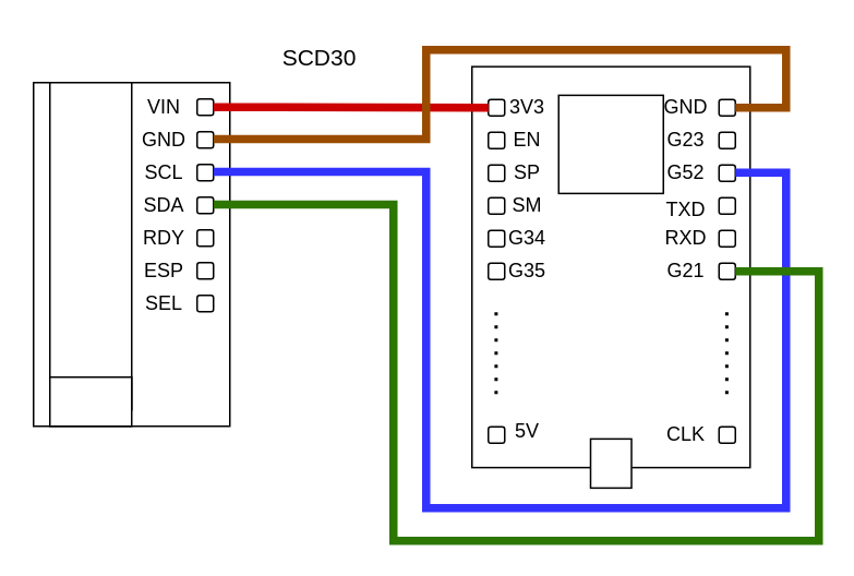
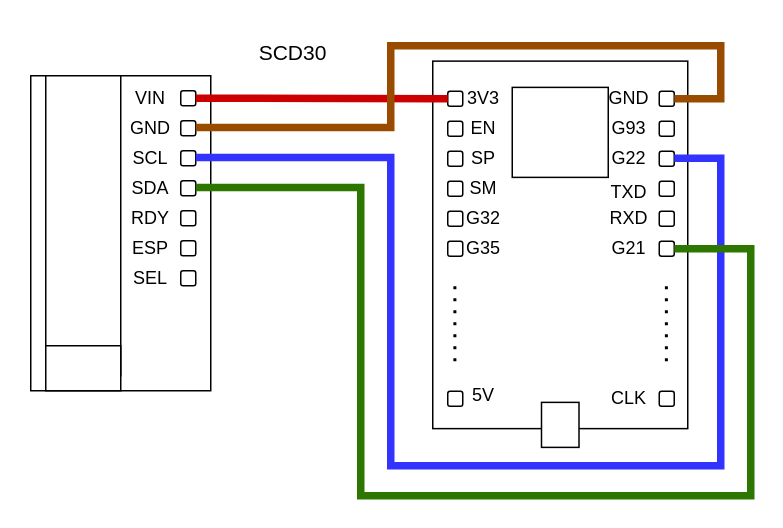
  <mxCell id="0" />
  <mxCell id="1" parent="0" />
  <mxCell id="2" value="" style="rounded=0;whiteSpace=wrap;html=1;" vertex="1" parent="1"><mxGeometry x="20" y="50" width="120" height="210" as="geometry" /></mxCell>
  <mxCell id="3" value="" style="rounded=0;whiteSpace=wrap;html=1;" vertex="1" parent="1"><mxGeometry x="30" y="50" width="50" height="200" as="geometry" /></mxCell>
  <mxCell id="4" value="" style="rounded=0;whiteSpace=wrap;html=1;" vertex="1" parent="1"><mxGeometry x="30" y="230" width="50" height="30" as="geometry" /></mxCell>
  <mxCell id="5" value="" style="rounded=1;whiteSpace=wrap;html=1;" vertex="1" parent="1"><mxGeometry x="120" y="60" width="10" height="10" as="geometry" /></mxCell>
  <mxCell id="6" value="" style="rounded=1;whiteSpace=wrap;html=1;" vertex="1" parent="1"><mxGeometry x="120" y="80" width="10" height="10" as="geometry" /></mxCell>
  <mxCell id="7" value="" style="rounded=1;whiteSpace=wrap;html=1;" vertex="1" parent="1"><mxGeometry x="120" y="100" width="10" height="10" as="geometry" /></mxCell>
  <mxCell id="8" value="" style="rounded=1;whiteSpace=wrap;html=1;" vertex="1" parent="1"><mxGeometry x="120" y="120" width="10" height="10" as="geometry" /></mxCell>
  <mxCell id="9" value="" style="rounded=1;whiteSpace=wrap;html=1;" vertex="1" parent="1"><mxGeometry x="120" y="140" width="10" height="10" as="geometry" /></mxCell>
  <mxCell id="10" value="" style="rounded=1;whiteSpace=wrap;html=1;" vertex="1" parent="1"><mxGeometry x="120" y="160" width="10" height="10" as="geometry" /></mxCell>
  <mxCell id="11" value="" style="rounded=1;whiteSpace=wrap;html=1;" vertex="1" parent="1"><mxGeometry x="120" y="180" width="10" height="10" as="geometry" /></mxCell>
  <mxCell id="12" value="VIN" style="text;html=1;strokeColor=none;fillColor=none;align=center;verticalAlign=middle;whiteSpace=wrap;rounded=0;" vertex="1" parent="1"><mxGeometry x="90" y="60" width="20" height="10" as="geometry" /></mxCell>
  <mxCell id="13" value="GND" style="text;html=1;strokeColor=none;fillColor=none;align=center;verticalAlign=middle;whiteSpace=wrap;rounded=0;" vertex="1" parent="1"><mxGeometry x="90" y="80" width="20" height="10" as="geometry" /></mxCell>
  <mxCell id="14" value="SCL" style="text;html=1;strokeColor=none;fillColor=none;align=center;verticalAlign=middle;whiteSpace=wrap;rounded=0;" vertex="1" parent="1"><mxGeometry x="90" y="100" width="20" height="10" as="geometry" /></mxCell>
  <mxCell id="15" value="SDA" style="text;html=1;strokeColor=none;fillColor=none;align=center;verticalAlign=middle;whiteSpace=wrap;rounded=0;" vertex="1" parent="1"><mxGeometry x="90" y="120" width="20" height="10" as="geometry" /></mxCell>
  <mxCell id="16" value="RDY" style="text;html=1;strokeColor=none;fillColor=none;align=center;verticalAlign=middle;whiteSpace=wrap;rounded=0;" vertex="1" parent="1"><mxGeometry x="90" y="140" width="20" height="10" as="geometry" /></mxCell>
  <mxCell id="17" value="ESP" style="text;html=1;strokeColor=none;fillColor=none;align=center;verticalAlign=middle;whiteSpace=wrap;rounded=0;" vertex="1" parent="1"><mxGeometry x="90" y="160" width="20" height="10" as="geometry" /></mxCell>
  <mxCell id="18" value="SEL" style="text;html=1;strokeColor=none;fillColor=none;align=center;verticalAlign=middle;whiteSpace=wrap;rounded=0;" vertex="1" parent="1"><mxGeometry x="90" y="180" width="20" height="10" as="geometry" /></mxCell>
  <mxCell id="19" value="" style="rounded=0;whiteSpace=wrap;html=1;" vertex="1" parent="1"><mxGeometry x="288" y="40.25" width="170" height="245" as="geometry" /></mxCell>
  <mxCell id="20" value="&lt;font style=&quot;font-size: 14px&quot;&gt;SCD30&lt;/font&gt;" style="text;html=1;strokeColor=none;fillColor=none;align=center;verticalAlign=middle;whiteSpace=wrap;rounded=0;" vertex="1" parent="1"><mxGeometry x="165" y="20" width="60" height="30" as="geometry" /></mxCell>
  <mxCell id="21" value="" style="rounded=0;whiteSpace=wrap;html=1;" vertex="1" parent="1"><mxGeometry x="341" y="57.75" width="64" height="60" as="geometry" /></mxCell>
  <mxCell id="22" value="" style="rounded=1;whiteSpace=wrap;html=1;" vertex="1" parent="1"><mxGeometry x="298" y="60.25" width="10" height="10" as="geometry" /></mxCell>
  <mxCell id="23" value="" style="rounded=1;whiteSpace=wrap;html=1;" vertex="1" parent="1"><mxGeometry x="298" y="100.25" width="10" height="10" as="geometry" /></mxCell>
  <mxCell id="24" value="" style="rounded=1;whiteSpace=wrap;html=1;" vertex="1" parent="1"><mxGeometry x="298" y="80.25" width="10" height="10" as="geometry" /></mxCell>
  <mxCell id="25" value="" style="rounded=1;whiteSpace=wrap;html=1;" vertex="1" parent="1"><mxGeometry x="298" y="120.25" width="10" height="10" as="geometry" /></mxCell>
  <mxCell id="26" value="" style="rounded=1;whiteSpace=wrap;html=1;" vertex="1" parent="1"><mxGeometry x="298" y="160.25" width="10" height="10" as="geometry" /></mxCell>
  <mxCell id="27" value="" style="rounded=1;whiteSpace=wrap;html=1;" vertex="1" parent="1"><mxGeometry x="298" y="140.25" width="10" height="10" as="geometry" /></mxCell>
  <mxCell id="28" value="" style="rounded=1;whiteSpace=wrap;html=1;" vertex="1" parent="1"><mxGeometry x="298" y="260.25" width="10" height="10" as="geometry" /></mxCell>
  <mxCell id="29" value="" style="endArrow=none;dashed=1;html=1;dashPattern=1 3;strokeWidth=2;fontSize=14;" edge="1" parent="1"><mxGeometry width="50" height="50" relative="1" as="geometry"><mxPoint x="302.76" y="240.25" as="sourcePoint" /><mxPoint x="302.76" y="190.25" as="targetPoint" /></mxGeometry></mxCell>
  <mxCell id="30" value="" style="rounded=1;whiteSpace=wrap;html=1;" vertex="1" parent="1"><mxGeometry x="439" y="60.25" width="10" height="10" as="geometry" /></mxCell>
  <mxCell id="31" value="" style="rounded=1;whiteSpace=wrap;html=1;" vertex="1" parent="1"><mxGeometry x="439" y="100.25" width="10" height="10" as="geometry" /></mxCell>
  <mxCell id="32" value="" style="rounded=1;whiteSpace=wrap;html=1;" vertex="1" parent="1"><mxGeometry x="439" y="80.25" width="10" height="10" as="geometry" /></mxCell>
  <mxCell id="33" value="" style="rounded=1;whiteSpace=wrap;html=1;" vertex="1" parent="1"><mxGeometry x="439" y="120.25" width="10" height="10" as="geometry" /></mxCell>
  <mxCell id="34" value="" style="rounded=1;whiteSpace=wrap;html=1;" vertex="1" parent="1"><mxGeometry x="439" y="160.25" width="10" height="10" as="geometry" /></mxCell>
  <mxCell id="35" value="" style="rounded=1;whiteSpace=wrap;html=1;" vertex="1" parent="1"><mxGeometry x="439" y="140.25" width="10" height="10" as="geometry" /></mxCell>
  <mxCell id="36" value="" style="rounded=1;whiteSpace=wrap;html=1;" vertex="1" parent="1"><mxGeometry x="439" y="260.25" width="10" height="10" as="geometry" /></mxCell>
  <mxCell id="37" value="" style="endArrow=none;dashed=1;html=1;dashPattern=1 3;strokeWidth=2;fontSize=14;" edge="1" parent="1"><mxGeometry width="50" height="50" relative="1" as="geometry"><mxPoint x="443.76" y="240.25" as="sourcePoint" /><mxPoint x="443.76" y="190.25" as="targetPoint" /></mxGeometry></mxCell>
  <mxCell id="38" value="" style="rounded=0;whiteSpace=wrap;html=1;" vertex="1" parent="1"><mxGeometry x="360.5" y="267.75" width="25" height="30" as="geometry" /></mxCell>
  <mxCell id="39" value="3V3" style="text;html=1;strokeColor=none;fillColor=none;align=center;verticalAlign=middle;whiteSpace=wrap;rounded=0;" vertex="1" parent="1"><mxGeometry x="312" y="60.25" width="20" height="10" as="geometry" /></mxCell>
  <mxCell id="40" value="GND" style="text;html=1;strokeColor=none;fillColor=none;align=center;verticalAlign=middle;whiteSpace=wrap;rounded=0;" vertex="1" parent="1"><mxGeometry x="409" y="60.25" width="20" height="10" as="geometry" /></mxCell>
- <mxCell id="41" value="G23" style="text;html=1;strokeColor=none;fillColor=none;align=center;verticalAlign=middle;whiteSpace=wrap;rounded=0;" vertex="1" parent="1"><mxGeometry x="409" y="80.25" width="20" height="10" as="geometry" /></mxCell>
- <mxCell id="42" value="G52" style="text;html=1;strokeColor=none;fillColor=none;align=center;verticalAlign=middle;whiteSpace=wrap;rounded=0;" vertex="1" parent="1"><mxGeometry x="409" y="100.25" width="20" height="10" as="geometry" /></mxCell>
+ <mxCell id="41" value="G93" style="text;html=1;strokeColor=none;fillColor=none;align=center;verticalAlign=middle;whiteSpace=wrap;rounded=0;" vertex="1" parent="1"><mxGeometry x="409" y="80.25" width="20" height="10" as="geometry" /></mxCell>
+ <mxCell id="42" value="G22" style="text;html=1;strokeColor=none;fillColor=none;align=center;verticalAlign=middle;whiteSpace=wrap;rounded=0;" vertex="1" parent="1"><mxGeometry x="409" y="100.25" width="20" height="10" as="geometry" /></mxCell>
  <mxCell id="43" value="TXD" style="text;html=1;strokeColor=none;fillColor=none;align=center;verticalAlign=middle;whiteSpace=wrap;rounded=0;" vertex="1" parent="1"><mxGeometry x="409" y="122.75" width="20" height="10" as="geometry" /></mxCell>
  <mxCell id="44" value="RXD" style="text;html=1;strokeColor=none;fillColor=none;align=center;verticalAlign=middle;whiteSpace=wrap;rounded=0;" vertex="1" parent="1"><mxGeometry x="409" y="140.25" width="20" height="10" as="geometry" /></mxCell>
  <mxCell id="45" value="G21" style="text;html=1;strokeColor=none;fillColor=none;align=center;verticalAlign=middle;whiteSpace=wrap;rounded=0;" vertex="1" parent="1"><mxGeometry x="409" y="160.25" width="20" height="10" as="geometry" /></mxCell>
  <mxCell id="46" value="EN" style="text;html=1;strokeColor=none;fillColor=none;align=center;verticalAlign=middle;whiteSpace=wrap;rounded=0;" vertex="1" parent="1"><mxGeometry x="312" y="80.25" width="20" height="10" as="geometry" /></mxCell>
  <mxCell id="47" value="SP" style="text;html=1;strokeColor=none;fillColor=none;align=center;verticalAlign=middle;whiteSpace=wrap;rounded=0;" vertex="1" parent="1"><mxGeometry x="312" y="100.25" width="20" height="10" as="geometry" /></mxCell>
  <mxCell id="48" value="SM" style="text;html=1;strokeColor=none;fillColor=none;align=center;verticalAlign=middle;whiteSpace=wrap;rounded=0;" vertex="1" parent="1"><mxGeometry x="312" y="120.25" width="20" height="10" as="geometry" /></mxCell>
- <mxCell id="49" value="G34" style="text;html=1;strokeColor=none;fillColor=none;align=center;verticalAlign=middle;whiteSpace=wrap;rounded=0;" vertex="1" parent="1"><mxGeometry x="312" y="140.25" width="20" height="10" as="geometry" /></mxCell>
+ <mxCell id="49" value="G32" style="text;html=1;strokeColor=none;fillColor=none;align=center;verticalAlign=middle;whiteSpace=wrap;rounded=0;" vertex="1" parent="1"><mxGeometry x="312" y="140.25" width="20" height="10" as="geometry" /></mxCell>
  <mxCell id="50" value="G35" style="text;html=1;strokeColor=none;fillColor=none;align=center;verticalAlign=middle;whiteSpace=wrap;rounded=0;" vertex="1" parent="1"><mxGeometry x="312" y="160.25" width="20" height="10" as="geometry" /></mxCell>
  <mxCell id="51" value="CLK" style="text;html=1;strokeColor=none;fillColor=none;align=center;verticalAlign=middle;whiteSpace=wrap;rounded=0;" vertex="1" parent="1"><mxGeometry x="409" y="260.25" width="20" height="10" as="geometry" /></mxCell>
  <mxCell id="52" value="5V" style="text;html=1;strokeColor=none;fillColor=none;align=center;verticalAlign=middle;whiteSpace=wrap;rounded=0;" vertex="1" parent="1"><mxGeometry x="312" y="257.75" width="20" height="10" as="geometry" /></mxCell>
  <mxCell id="53" value="" style="endArrow=none;html=1;fontSize=14;strokeWidth=5;strokeColor=#CC0000;entryX=0;entryY=0.5;entryDx=0;entryDy=0;" edge="1" parent="1" target="22"><mxGeometry width="50" height="50" relative="1" as="geometry"><mxPoint x="130" y="65" as="sourcePoint" /><mxPoint x="280" y="65" as="targetPoint" /></mxGeometry></mxCell>
  <mxCell id="54" value="" style="endArrow=none;html=1;fontSize=14;strokeWidth=5;strokeColor=#994C00;edgeStyle=orthogonalEdgeStyle;entryX=1;entryY=0.5;entryDx=0;entryDy=0;rounded=0;" edge="1" parent="1" target="30"><mxGeometry width="50" height="50" relative="1" as="geometry"><mxPoint x="130" y="84.5" as="sourcePoint" /><mxPoint x="230" y="85" as="targetPoint" /><Array as="points"><mxPoint x="260" y="85" /><mxPoint x="260" y="30" /><mxPoint x="480" y="30" /><mxPoint x="480" y="65" /></Array></mxGeometry></mxCell>
  <mxCell id="55" value="" style="endArrow=none;html=1;fontSize=14;strokeWidth=5;strokeColor=#3333FF;edgeStyle=orthogonalEdgeStyle;rounded=0;fillColor=#6a00ff;" edge="1" parent="1"><mxGeometry width="50" height="50" relative="1" as="geometry"><mxPoint x="130" y="104.5" as="sourcePoint" /><mxPoint x="449" y="105" as="targetPoint" /><Array as="points"><mxPoint x="260" y="105" /><mxPoint x="260" y="310" /><mxPoint x="480" y="310" /><mxPoint x="480" y="105" /><mxPoint x="449" y="105" /></Array></mxGeometry></mxCell>
  <mxCell id="56" value="" style="endArrow=none;html=1;fontSize=14;strokeWidth=5;strokeColor=#2D7600;edgeStyle=orthogonalEdgeStyle;entryX=1;entryY=0.5;entryDx=0;entryDy=0;rounded=0;fillColor=#60a917;" edge="1" parent="1" target="34"><mxGeometry width="50" height="50" relative="1" as="geometry"><mxPoint x="130" y="124.5" as="sourcePoint" /><mxPoint x="449" y="105.25" as="targetPoint" /><Array as="points"><mxPoint x="240" y="125" /><mxPoint x="240" y="330" /><mxPoint x="500" y="330" /><mxPoint x="500" y="165" /><mxPoint x="449" y="165" /></Array></mxGeometry></mxCell>
